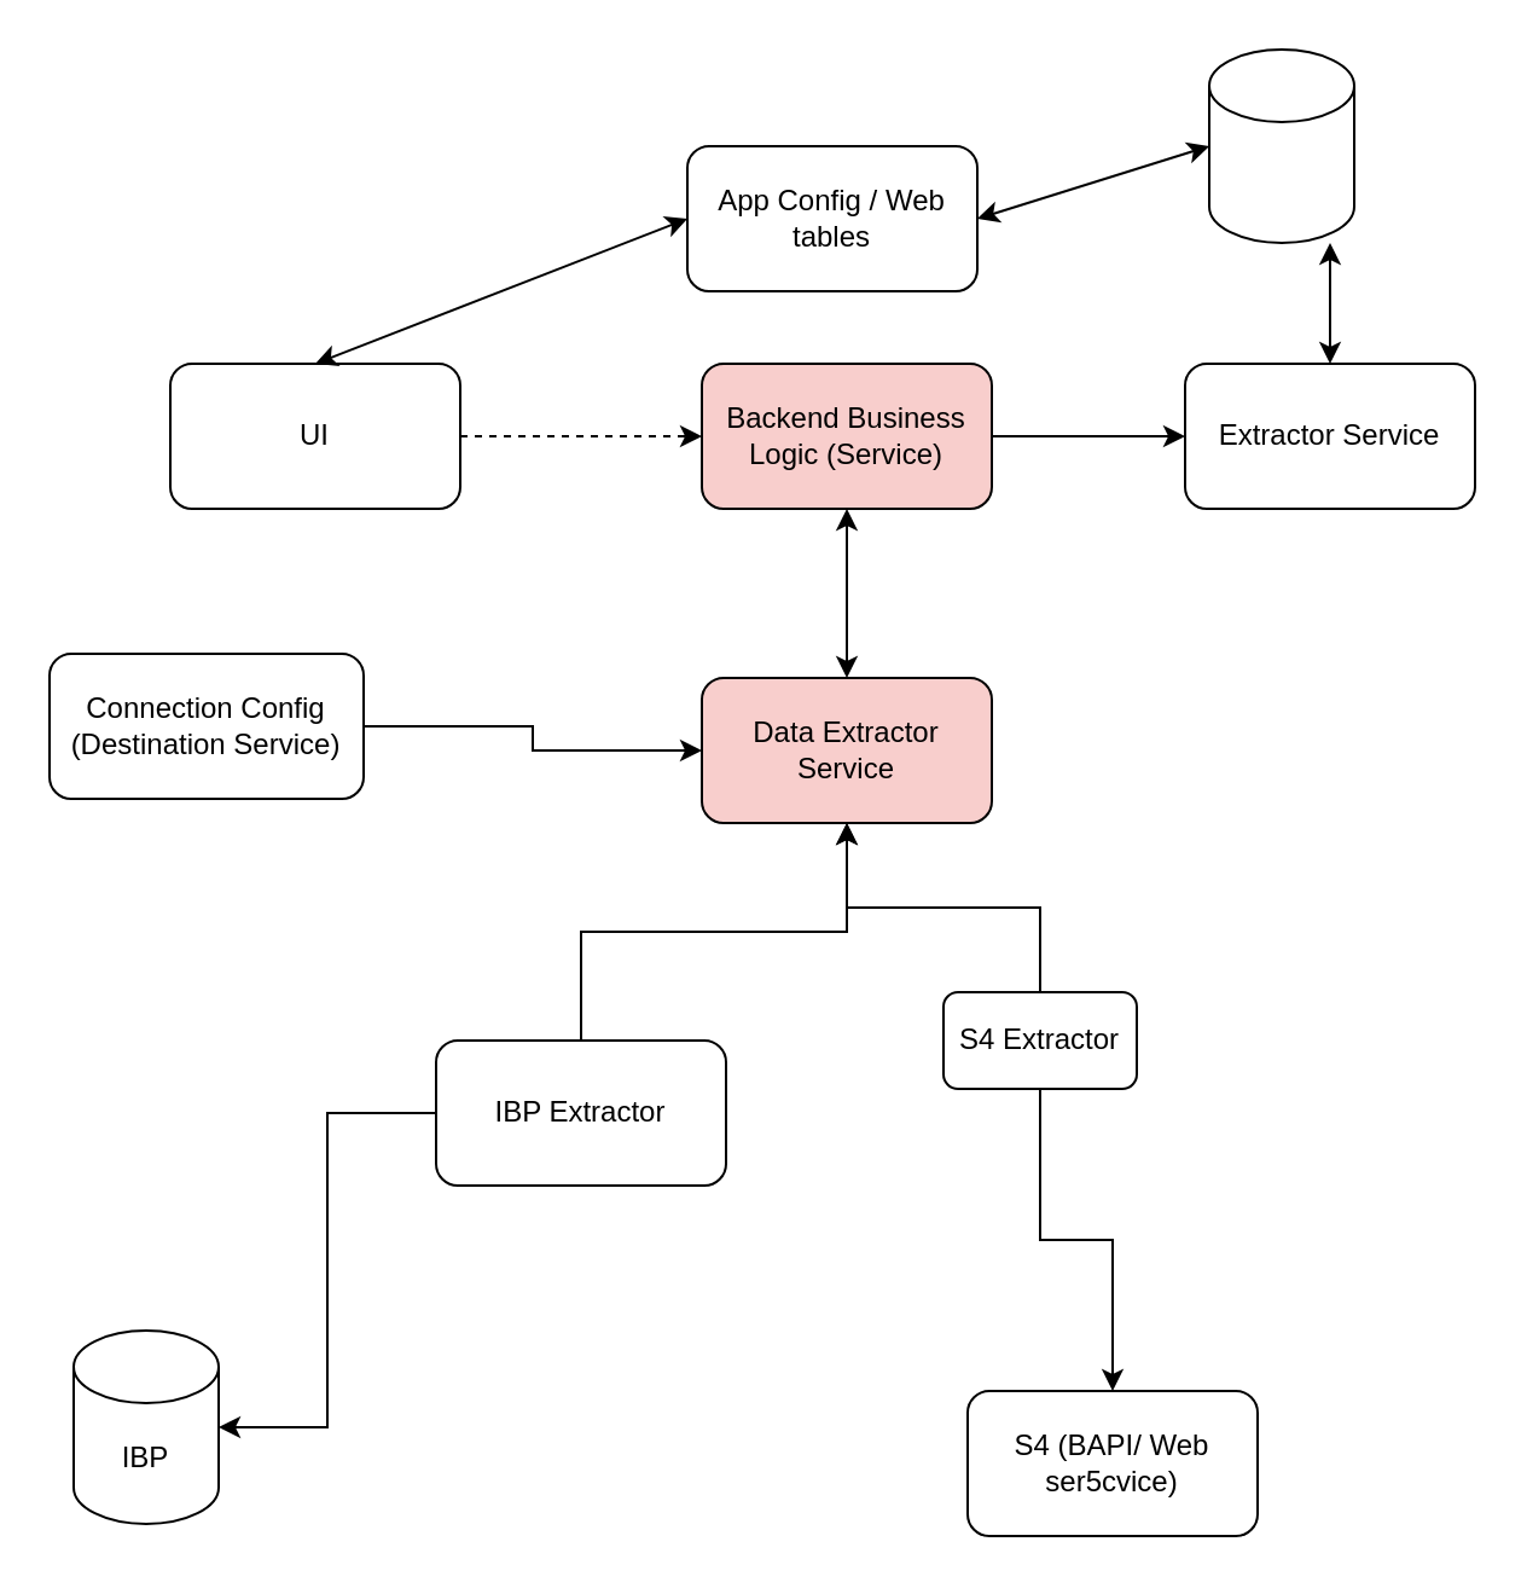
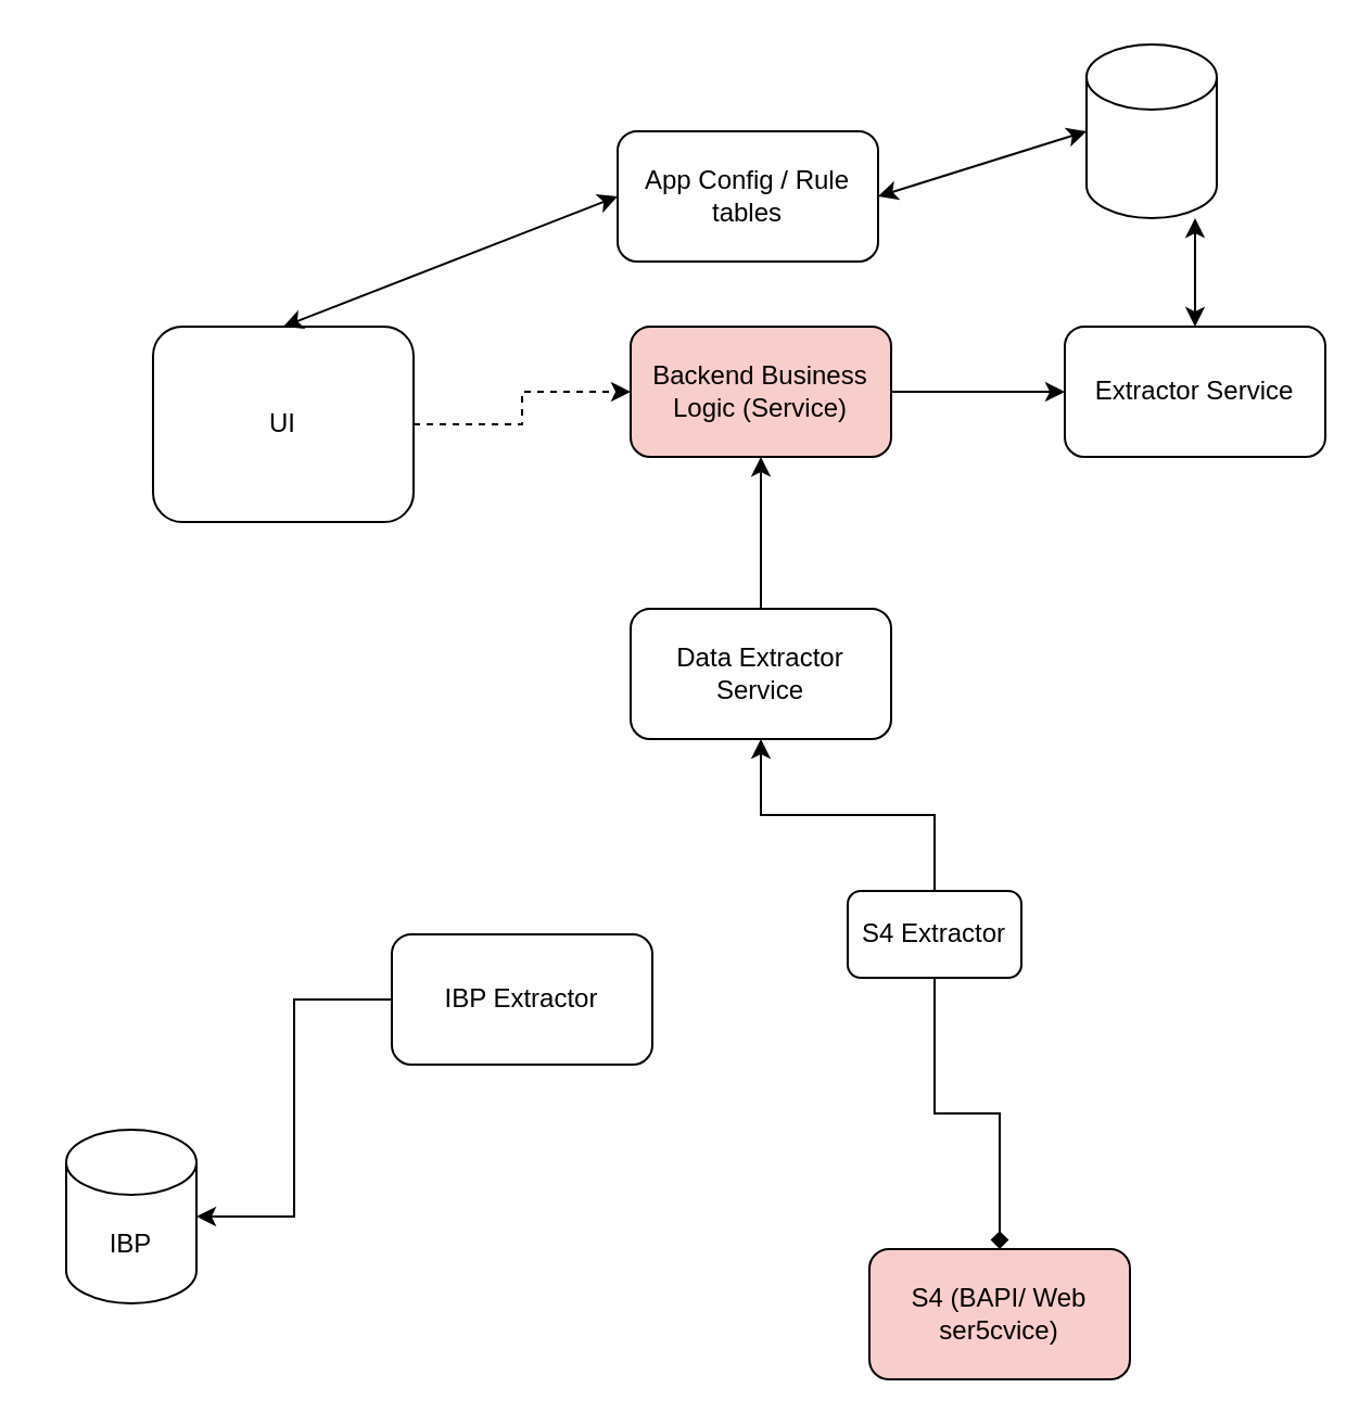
  <mxCell id="0" />
  <mxCell id="1" parent="0" />
  <mxCell id="2" style="edgeStyle=orthogonalEdgeStyle;rounded=0;orthogonalLoop=1;jettySize=auto;html=1;exitX=1;exitY=0.5;exitDx=0;exitDy=0;dashed=1;" edge="1" parent="1" source="3" target="6"><mxGeometry relative="1" as="geometry" /></mxCell>
- <mxCell id="3" value="UI" style="rounded=1;whiteSpace=wrap;html=1;" vertex="1" parent="1"><mxGeometry x="70" y="150" width="120" height="60" as="geometry" /></mxCell>
+ <mxCell id="3" value="UI" style="rounded=1;whiteSpace=wrap;html=1;" vertex="1" parent="1"><mxGeometry x="70" y="150" width="120" height="90" as="geometry" /></mxCell>
  <mxCell id="4" style="edgeStyle=orthogonalEdgeStyle;rounded=0;orthogonalLoop=1;jettySize=auto;html=1;exitX=1;exitY=0.5;exitDx=0;exitDy=0;" edge="1" parent="1" source="6" target="8"><mxGeometry relative="1" as="geometry" /></mxCell>
- <mxCell id="5" style="endArrow=classic;startArrow=classic;html=1;exitX=0.5;exitY=1;exitDx=0;exitDy=0;" edge="1" parent="1" source="6" target="7"><mxGeometry relative="1" as="geometry" /></mxCell>
+ <mxCell id="5" style="endArrow=none;startArrow=classic;html=1;exitX=0.5;exitY=1;exitDx=0;exitDy=0;" edge="1" parent="1" source="6" target="7"><mxGeometry relative="1" as="geometry" /></mxCell>
  <mxCell id="6" value="Backend Business Logic (Service)" style="rounded=1;whiteSpace=wrap;html=1;fillColor=#f8cecc;" vertex="1" parent="1"><mxGeometry x="290" y="150" width="120" height="60" as="geometry" /></mxCell>
- <mxCell id="7" value="Data Extractor Service" style="rounded=1;whiteSpace=wrap;html=1;fillColor=#f8cecc;" vertex="1" parent="1"><mxGeometry x="290" y="280" width="120" height="60" as="geometry" /></mxCell>
+ <mxCell id="7" value="Data Extractor Service" style="rounded=1;whiteSpace=wrap;html=1;" vertex="1" parent="1"><mxGeometry x="290" y="280" width="120" height="60" as="geometry" /></mxCell>
  <mxCell id="8" value="Extractor Service" style="rounded=1;whiteSpace=wrap;html=1;" vertex="1" parent="1"><mxGeometry x="490" y="150" width="120" height="60" as="geometry" /></mxCell>
  <mxCell id="9" value="" style="shape=cylinder3;whiteSpace=wrap;html=1;boundedLbl=1;backgroundOutline=1;size=15;" vertex="1" parent="1"><mxGeometry x="500" width="60" height="80" as="geometry" y="20" /></mxCell>
- <mxCell id="10" value="IBP" style="shape=cylinder3;whiteSpace=wrap;html=1;boundedLbl=1;backgroundOutline=1;size=15;" vertex="1" parent="1"><mxGeometry x="30" y="550" width="60" height="80" as="geometry" /></mxCell>
- <mxCell id="11" style="edgeStyle=orthogonalEdgeStyle;rounded=0;orthogonalLoop=1;jettySize=auto;html=1;" edge="1" parent="1" source="13" target="7"><mxGeometry relative="1" as="geometry" /></mxCell>
+ <mxCell id="10" value="IBP" style="shape=cylinder3;whiteSpace=wrap;html=1;boundedLbl=1;backgroundOutline=1;size=15;" vertex="1" parent="1"><mxGeometry x="30" y="520" width="60" height="80" as="geometry" /></mxCell>
  <mxCell id="12" style="edgeStyle=orthogonalEdgeStyle;rounded=0;orthogonalLoop=1;jettySize=auto;html=1;entryX=1;entryY=0.5;entryDx=0;entryDy=0;entryPerimeter=0;" edge="1" parent="1" source="13" target="10"><mxGeometry relative="1" as="geometry" /></mxCell>
  <mxCell id="13" value="IBP Extractor" style="rounded=1;whiteSpace=wrap;html=1;" vertex="1" parent="1"><mxGeometry x="180" y="430" width="120" height="60" as="geometry" /></mxCell>
- <mxCell id="14" style="edgeStyle=orthogonalEdgeStyle;rounded=0;orthogonalLoop=1;jettySize=auto;html=1;" edge="1" parent="1" source="16" target="17"><mxGeometry relative="1" as="geometry" /></mxCell>
+ <mxCell id="14" style="edgeStyle=orthogonalEdgeStyle;rounded=0;orthogonalLoop=1;jettySize=auto;html=1;endArrow=diamond;" edge="1" parent="1" source="16" target="17"><mxGeometry relative="1" as="geometry" /></mxCell>
  <mxCell id="15" style="edgeStyle=orthogonalEdgeStyle;rounded=0;orthogonalLoop=1;jettySize=auto;html=1;entryX=0.5;entryY=1;entryDx=0;entryDy=0;" edge="1" parent="1" source="16" target="7"><mxGeometry relative="1" as="geometry" /></mxCell>
  <mxCell id="16" value="S4 Extractor" style="rounded=1;whiteSpace=wrap;html=1;" vertex="1" parent="1"><mxGeometry x="390" y="410" width="80" height="40" as="geometry" /></mxCell>
- <mxCell id="17" value="S4 (BAPI/ Web ser5cvice)" style="rounded=1;whiteSpace=wrap;html=1;" vertex="1" parent="1"><mxGeometry x="400" y="575" width="120" height="60" as="geometry" /></mxCell>
- <mxCell id="18" style="edgeStyle=orthogonalEdgeStyle;rounded=0;orthogonalLoop=1;jettySize=auto;html=1;entryX=0;entryY=0.5;entryDx=0;entryDy=0;" edge="1" parent="1" source="19" target="7"><mxGeometry relative="1" as="geometry" /></mxCell>
- <mxCell id="19" value="Connection Config (Destination Service)" style="rounded=1;whiteSpace=wrap;html=1;" vertex="1" parent="1"><mxGeometry x="20" y="270" width="130" height="60" as="geometry" /></mxCell>
- <mxCell id="20" value="App Config / Web tables" style="rounded=1;whiteSpace=wrap;html=1;" vertex="1" parent="1"><mxGeometry x="284" y="60" width="120" height="60" as="geometry" /></mxCell>
+ <mxCell id="17" value="S4 (BAPI/ Web ser5cvice)" style="rounded=1;whiteSpace=wrap;html=1;fillColor=#f8cecc;" vertex="1" parent="1"><mxGeometry x="400" y="575" width="120" height="60" as="geometry" /></mxCell>
+ <mxCell id="20" value="App Config / Rule tables" style="rounded=1;whiteSpace=wrap;html=1;" vertex="1" parent="1"><mxGeometry x="284" y="60" width="120" height="60" as="geometry" /></mxCell>
  <mxCell id="21" value="" style="endArrow=classic;startArrow=classic;html=1;exitX=0.5;exitY=0;exitDx=0;exitDy=0;" edge="1" parent="1" source="3"><mxGeometry width="50" height="50" relative="1" as="geometry"><mxPoint x="234" y="140" as="sourcePoint" /><mxPoint x="284" y="90" as="targetPoint" /></mxGeometry></mxCell>
  <mxCell id="22" value="" style="endArrow=classic;startArrow=classic;html=1;exitX=0.5;exitY=0;exitDx=0;exitDy=0;" edge="1" parent="1" source="8"><mxGeometry width="50" height="50" relative="1" as="geometry"><mxPoint x="500" y="150" as="sourcePoint" /><mxPoint x="550" y="100" as="targetPoint" /></mxGeometry></mxCell>
  <mxCell id="23" value="" style="endArrow=classic;startArrow=classic;html=1;exitX=1;exitY=0.5;exitDx=0;exitDy=0;" edge="1" parent="1" source="20"><mxGeometry width="50" height="50" relative="1" as="geometry"><mxPoint x="450" y="110" as="sourcePoint" /><mxPoint x="500" y="60" as="targetPoint" /></mxGeometry></mxCell>
